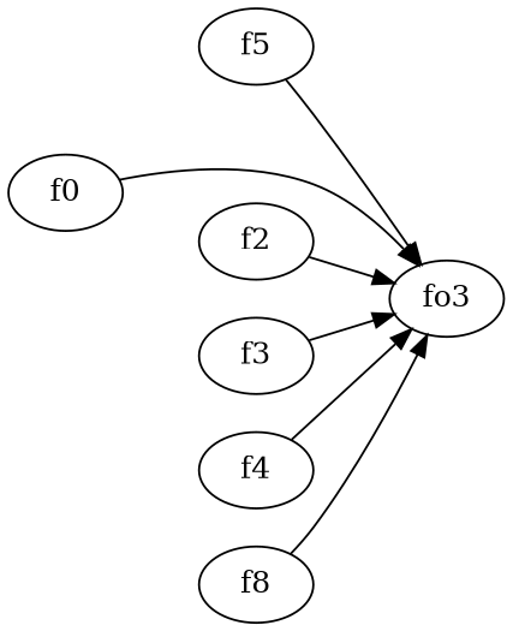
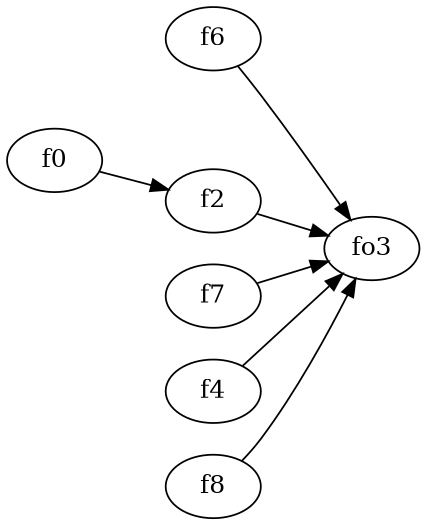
  strict digraph {
    rankdir=LR
    edge [weight=2]
    n1 [label=fo3]
-   f6 [label=f5]
+   f6
    f2
-   f3
+   f3 [label=f7]
    f4
    n6 [label=f0]
    f8
    f6 -> n1
    f2 -> n1
    f3 -> n1
    f4 -> n1
-   n6 -> n1
+   n6 -> f2
    f8 -> n1
  }
